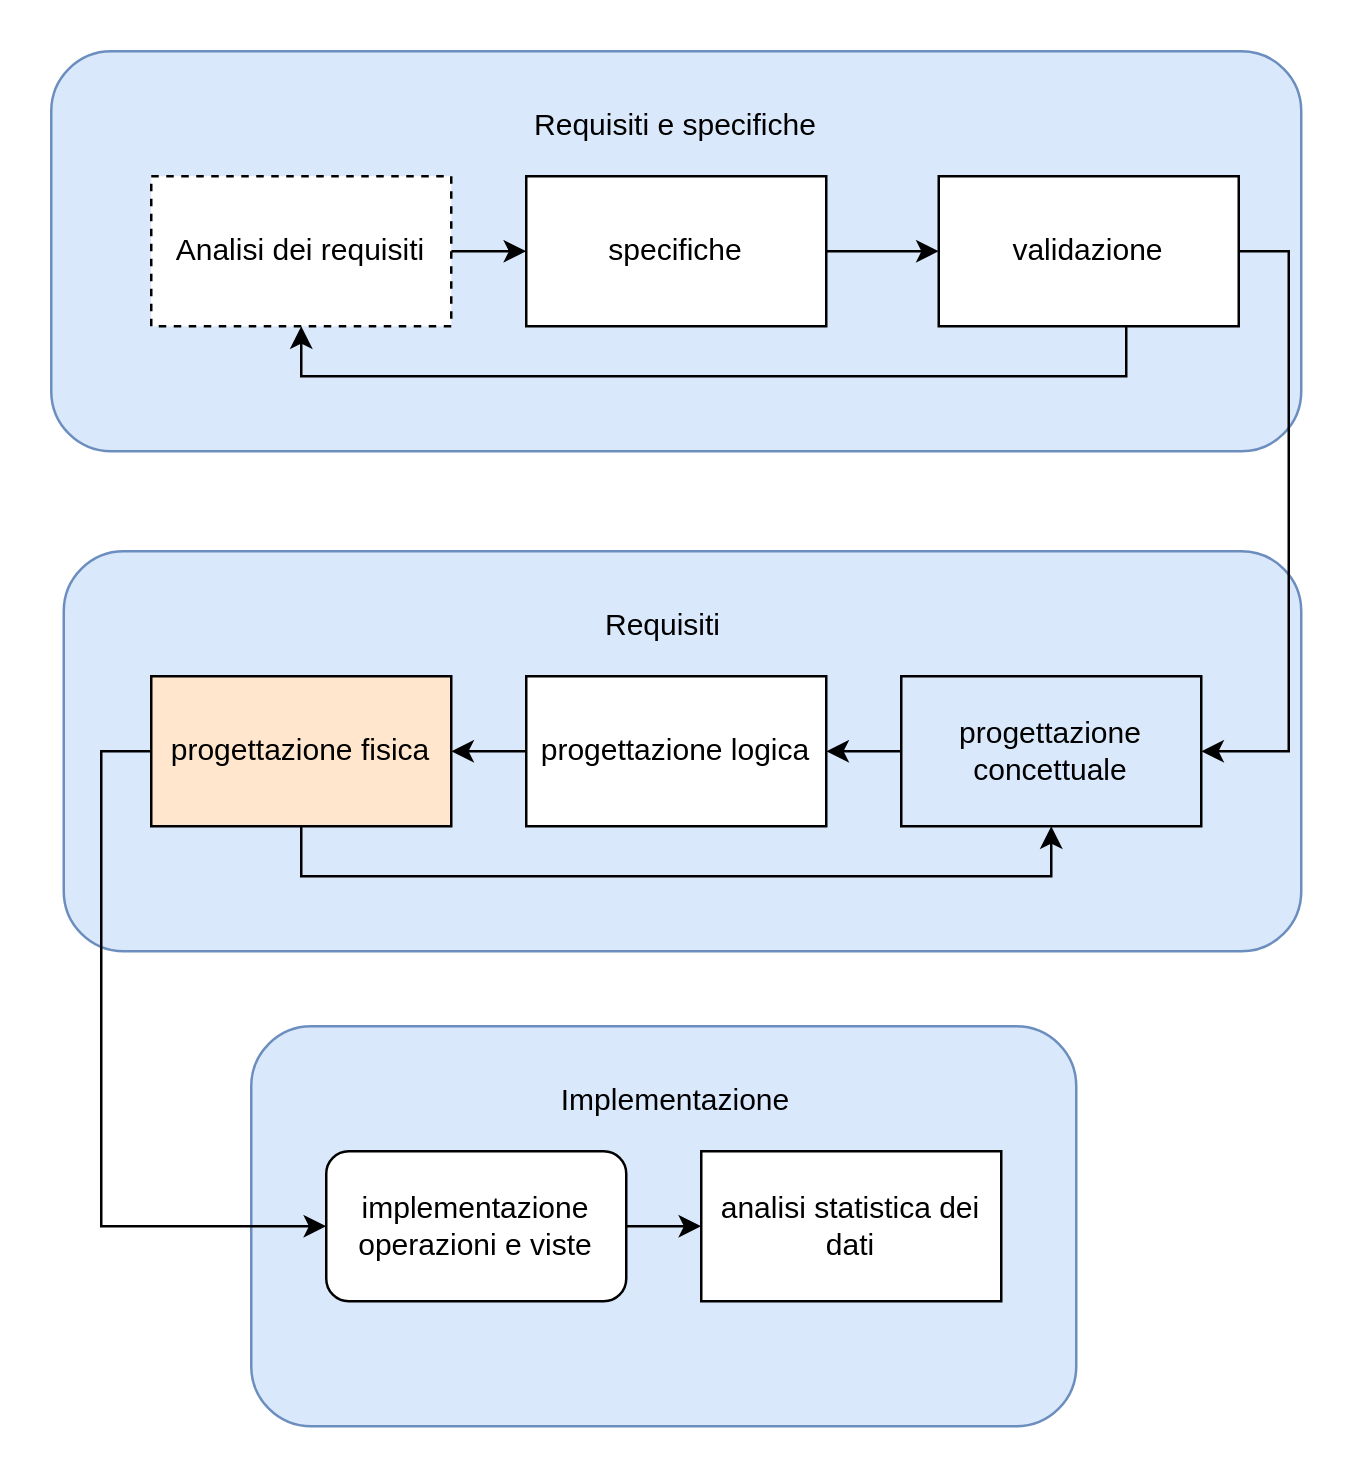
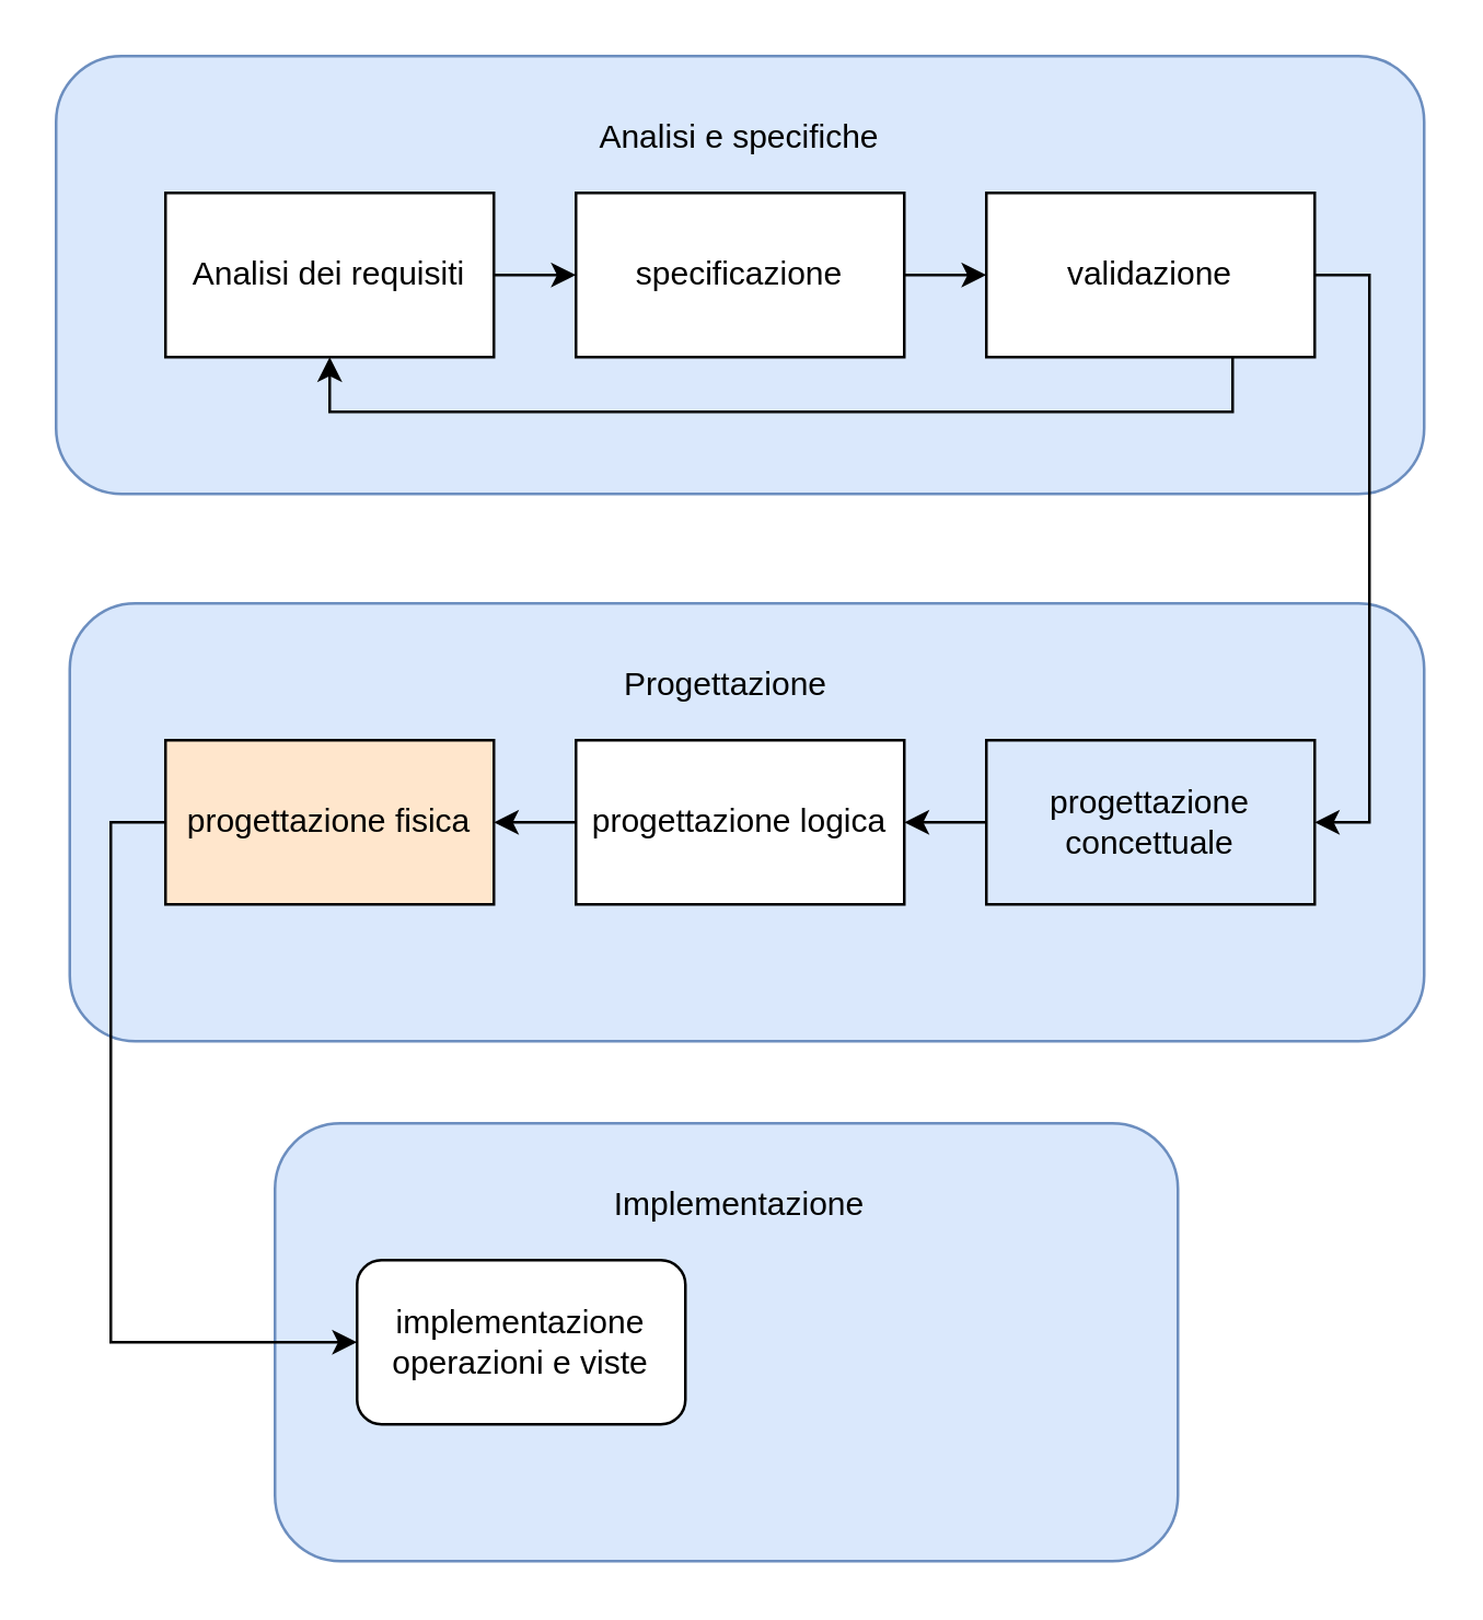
  <mxCell id="0" />
  <mxCell id="1" parent="0" />
  <mxCell id="2" value="" style="rounded=1;whiteSpace=wrap;html=1;fillColor=#dae8fc;strokeColor=#6c8ebf;" parent="1" vertex="1"><mxGeometry x="100" y="410" width="330" height="160" as="geometry" /></mxCell>
  <mxCell id="3" value="" style="rounded=1;whiteSpace=wrap;html=1;fillColor=#dae8fc;strokeColor=#6c8ebf;" parent="1" vertex="1"><mxGeometry x="25" y="220" width="495" height="160" as="geometry" /></mxCell>
  <mxCell id="4" value="" style="rounded=1;whiteSpace=wrap;html=1;fillColor=#dae8fc;strokeColor=#6c8ebf;" parent="1" vertex="1"><mxGeometry x="20" y="20" width="500" height="160" as="geometry" /></mxCell>
  <mxCell id="5" style="edgeStyle=orthogonalEdgeStyle;rounded=0;orthogonalLoop=1;jettySize=auto;html=1;" parent="1" source="6" target="8" edge="1"><mxGeometry relative="1" as="geometry" /></mxCell>
- <mxCell id="6" value="Analisi dei requisiti" style="rounded=0;whiteSpace=wrap;html=1;dashed=1;" parent="1" vertex="1"><mxGeometry x="60" y="70" width="120" height="60" as="geometry" /></mxCell>
+ <mxCell id="6" value="Analisi dei requisiti" style="rounded=0;whiteSpace=wrap;html=1;" parent="1" vertex="1"><mxGeometry x="60" y="70" width="120" height="60" as="geometry" /></mxCell>
  <mxCell id="7" style="edgeStyle=orthogonalEdgeStyle;rounded=0;orthogonalLoop=1;jettySize=auto;html=1;entryX=0;entryY=0.5;entryDx=0;entryDy=0;" parent="1" source="8" target="11" edge="1"><mxGeometry relative="1" as="geometry" /></mxCell>
- <mxCell id="8" value="specifiche" style="rounded=0;whiteSpace=wrap;html=1;" parent="1" vertex="1"><mxGeometry x="210" y="70" width="120" height="60" as="geometry" /></mxCell>
+ <mxCell id="8" value="specificazione" style="rounded=0;whiteSpace=wrap;html=1;" parent="1" vertex="1"><mxGeometry x="210" y="70" width="120" height="60" as="geometry" /></mxCell>
  <mxCell id="9" style="edgeStyle=orthogonalEdgeStyle;rounded=0;orthogonalLoop=1;jettySize=auto;html=1;entryX=0.5;entryY=1;entryDx=0;entryDy=0;" parent="1" source="11" target="6" edge="1"><mxGeometry relative="1" as="geometry"><Array as="points"><mxPoint x="450" y="150" /><mxPoint x="120" y="150" /></Array></mxGeometry></mxCell>
  <mxCell id="10" style="edgeStyle=orthogonalEdgeStyle;rounded=0;orthogonalLoop=1;jettySize=auto;html=1;exitX=1;exitY=0.5;exitDx=0;exitDy=0;entryX=1;entryY=0.5;entryDx=0;entryDy=0;" edge="1" parent="1" source="11" target="13"><mxGeometry relative="1" as="geometry" /></mxCell>
- <mxCell id="11" value="validazione" style="rounded=0;whiteSpace=wrap;html=1;" parent="1" vertex="1"><mxGeometry x="375" y="70" width="120" height="60" as="geometry" /></mxCell>
+ <mxCell id="11" value="validazione" style="rounded=0;whiteSpace=wrap;html=1;" parent="1" vertex="1"><mxGeometry x="360" y="70" width="120" height="60" as="geometry" /></mxCell>
  <mxCell id="12" style="edgeStyle=orthogonalEdgeStyle;rounded=0;orthogonalLoop=1;jettySize=auto;html=1;exitX=0;exitY=0.5;exitDx=0;exitDy=0;entryX=1;entryY=0.5;entryDx=0;entryDy=0;" edge="1" parent="1" source="13" target="15"><mxGeometry relative="1" as="geometry" /></mxCell>
  <mxCell id="13" value="progettazione concettuale" style="rounded=0;whiteSpace=wrap;html=1;fillColor=#dae8fc;" parent="1" vertex="1"><mxGeometry x="360" y="270" width="120" height="60" as="geometry" /></mxCell>
  <mxCell id="14" style="edgeStyle=orthogonalEdgeStyle;rounded=0;orthogonalLoop=1;jettySize=auto;html=1;exitX=0;exitY=0.5;exitDx=0;exitDy=0;entryX=1;entryY=0.5;entryDx=0;entryDy=0;" edge="1" parent="1" source="15" target="20"><mxGeometry relative="1" as="geometry" /></mxCell>
  <mxCell id="15" value="progettazione logica" style="rounded=0;whiteSpace=wrap;html=1;" parent="1" vertex="1"><mxGeometry x="210" y="270" width="120" height="60" as="geometry" /></mxCell>
- <mxCell id="16" value="Requisiti e specifiche" style="text;html=1;strokeColor=none;fillColor=none;align=center;verticalAlign=middle;whiteSpace=wrap;rounded=0;" parent="1" vertex="1"><mxGeometry x="200" y="40" width="140" height="20" as="geometry" /></mxCell>
- <mxCell id="17" value="Requisiti" style="text;html=1;strokeColor=none;fillColor=none;align=center;verticalAlign=middle;whiteSpace=wrap;rounded=0;" parent="1" vertex="1"><mxGeometry x="220" y="240" width="90" height="20" as="geometry" /></mxCell>
- <mxCell id="18" style="edgeStyle=orthogonalEdgeStyle;rounded=0;orthogonalLoop=1;jettySize=auto;html=1;exitX=0.5;exitY=1;exitDx=0;exitDy=0;entryX=0.5;entryY=1;entryDx=0;entryDy=0;" edge="1" parent="1" source="20" target="13"><mxGeometry relative="1" as="geometry" /></mxCell>
+ <mxCell id="16" value="Analisi e specifiche" style="text;html=1;strokeColor=none;fillColor=none;align=center;verticalAlign=middle;whiteSpace=wrap;rounded=0;" parent="1" vertex="1"><mxGeometry x="200" y="40" width="140" height="20" as="geometry" /></mxCell>
+ <mxCell id="17" value="Progettazione" style="text;html=1;strokeColor=none;fillColor=none;align=center;verticalAlign=middle;whiteSpace=wrap;rounded=0;" parent="1" vertex="1"><mxGeometry x="220" y="240" width="90" height="20" as="geometry" /></mxCell>
  <mxCell id="19" style="edgeStyle=orthogonalEdgeStyle;rounded=0;orthogonalLoop=1;jettySize=auto;html=1;exitX=0;exitY=0.5;exitDx=0;exitDy=0;entryX=0;entryY=0.5;entryDx=0;entryDy=0;" edge="1" parent="1" source="20" target="23"><mxGeometry relative="1" as="geometry" /></mxCell>
  <mxCell id="20" value="progettazione fisica" style="rounded=0;whiteSpace=wrap;html=1;fillColor=#ffe6cc;" parent="1" vertex="1"><mxGeometry x="60" y="270" width="120" height="60" as="geometry" /></mxCell>
- <mxCell id="21" value="analisi statistica dei dati" style="rounded=0;whiteSpace=wrap;html=1;" parent="1" vertex="1"><mxGeometry x="280" y="460" width="120" height="60" as="geometry" /></mxCell>
- <mxCell id="22" style="edgeStyle=orthogonalEdgeStyle;rounded=0;orthogonalLoop=1;jettySize=auto;html=1;exitX=1;exitY=0.5;exitDx=0;exitDy=0;entryX=0;entryY=0.5;entryDx=0;entryDy=0;" edge="1" parent="1" source="23" target="21"><mxGeometry relative="1" as="geometry" /></mxCell>
  <mxCell id="23" value="&lt;span&gt;implementazione operazioni e viste&lt;/span&gt;" style="whiteSpace=wrap;html=1;rounded=1;" parent="1" vertex="1"><mxGeometry x="130" y="460" width="120" height="60" as="geometry" /></mxCell>
  <mxCell id="24" value="Implementazione" style="text;html=1;strokeColor=none;fillColor=none;align=center;verticalAlign=middle;whiteSpace=wrap;rounded=0;" parent="1" vertex="1"><mxGeometry x="225" y="430" width="90" height="20" as="geometry" /></mxCell>
